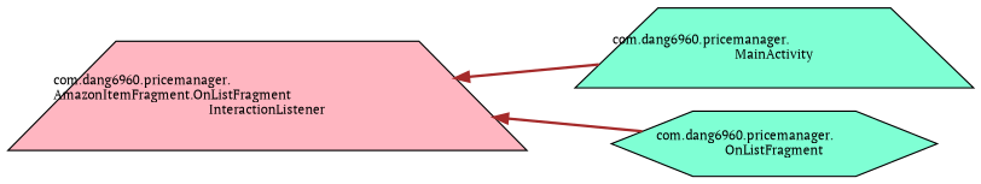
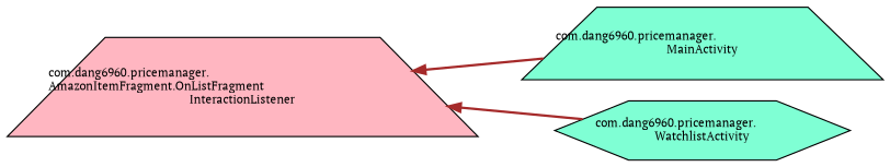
  digraph {
    rankdir=LR
    fontname="PT Serif"
    node [color=black fillcolor=aquamarine fontname="PT Serif" fontsize=10 shape=trapezium style=filled]
    edge [color=brown dir=back fontname="PT Serif" fontsize=10 labelfontname=Helvetica labelfontsize=10 style=bold]
    n1 [fillcolor=lightpink fontcolor=black height=0.2 label="com.dang6960.pricemanager.\lAmazonItemFragment.OnListFragment\lInteractionListener" width=0.4]
    n2 [height=0.2 label="com.dang6960.pricemanager.\lMainActivity" width=0.4]
-   n3 [height=0.2 label="com.dang6960.pricemanager.\lOnListFragment" shape=hexagon width=0.4]
+   n3 [height=0.2 label="com.dang6960.pricemanager.\lWatchlistActivity" shape=hexagon width=0.4]
    n1 -> n2
    n1 -> n3
  }
